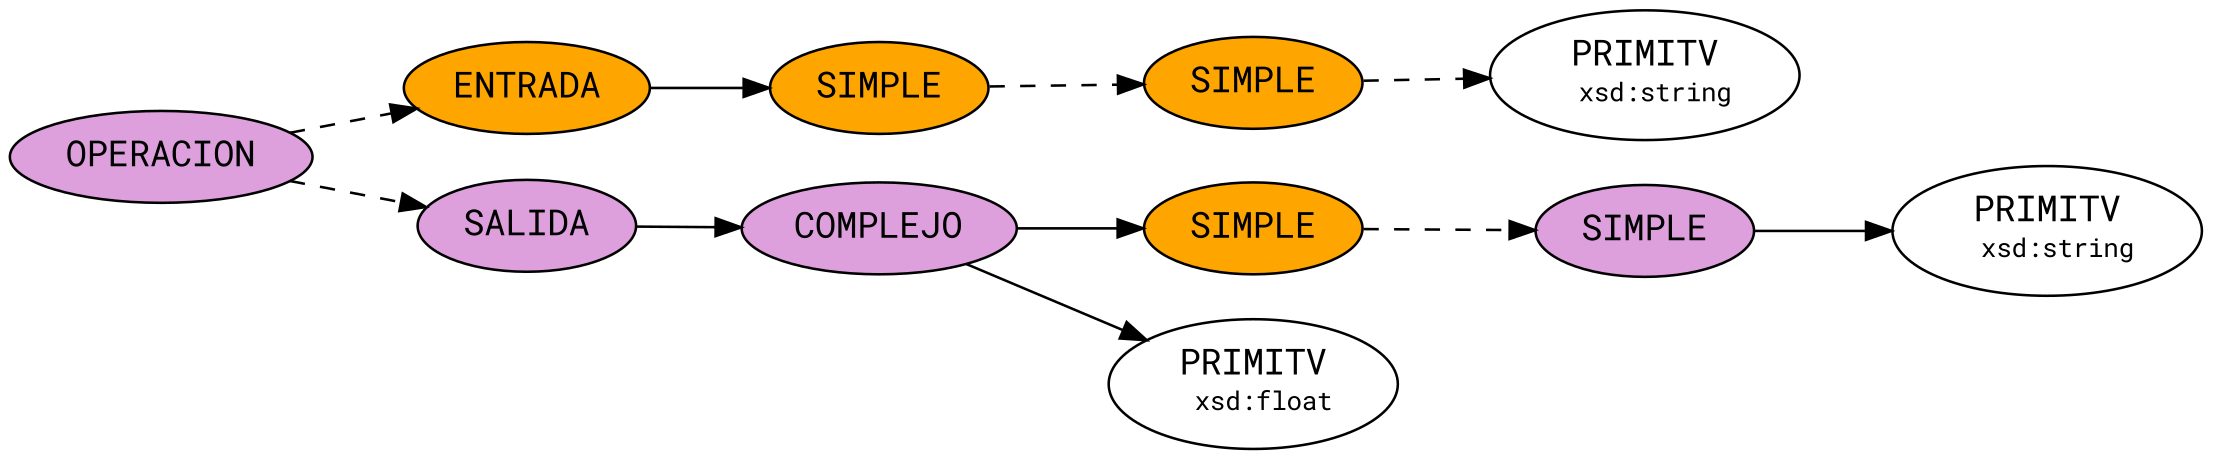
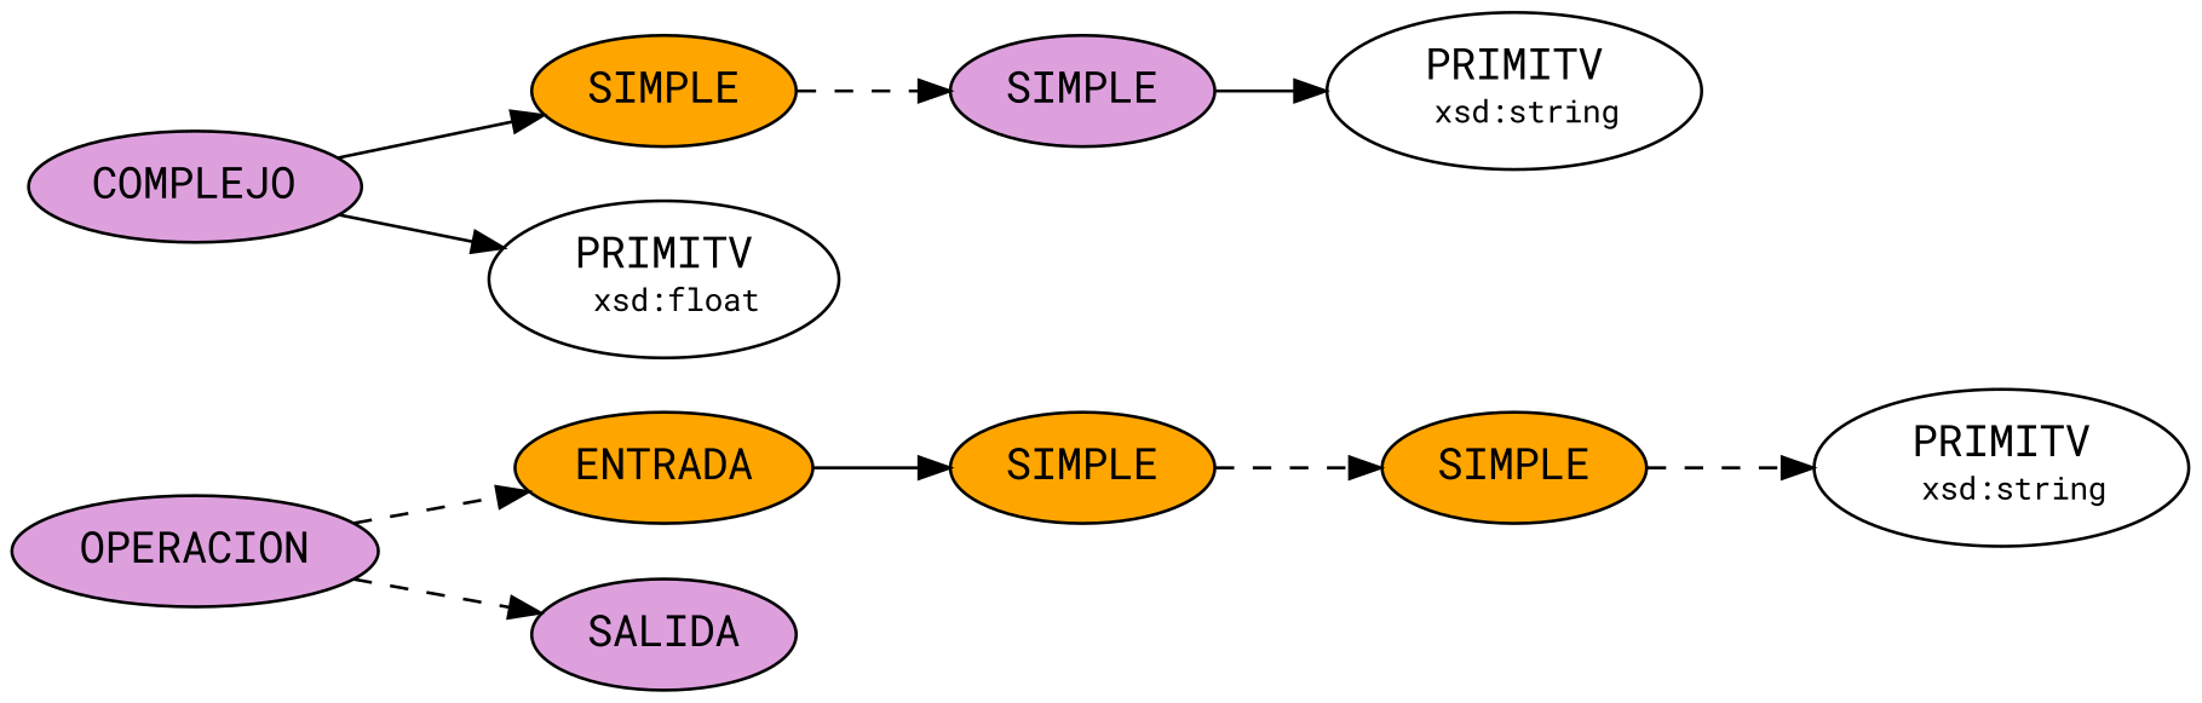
  digraph {
    fontname="Roboto Mono"
    rankdir=LR
    node [fillcolor=plum fontname="Roboto Mono" style=filled]
    edge [fontname="Roboto Mono" style=dashed]
    n1 [label=OPERACION]
    n2 [fillcolor=orange label=ENTRADA]
    n3 [label=SALIDA]
    n4 [fillcolor=orange label=SIMPLE]
    n5 [label=COMPLEJO]
    n6 [fillcolor=orange label=SIMPLE]
    n7 [label=<PRIMITV<BR/> <FONT POINT-SIZE="10">xsd:string</FONT>> fillcolor="" style=""]
    n8 [fillcolor=orange label=SIMPLE]
    n9 [label=<PRIMITV<BR/> <FONT POINT-SIZE="10">xsd:float</FONT>> fillcolor="" style=""]
    n10 [label=SIMPLE]
    n11 [label=<PRIMITV<BR/> <FONT POINT-SIZE="10">xsd:string</FONT>> fillcolor="" style=""]
    n1 -> n2
    n1 -> n3
    n2 -> n4 [style=solid]
-   n3 -> n5 [style=solid]
    n4 -> n6
    n5 -> n8 [style=solid]
    n5 -> n9 [style=solid]
    n6 -> n7
    n8 -> n10
    n10 -> n11 [style=solid]
  }
